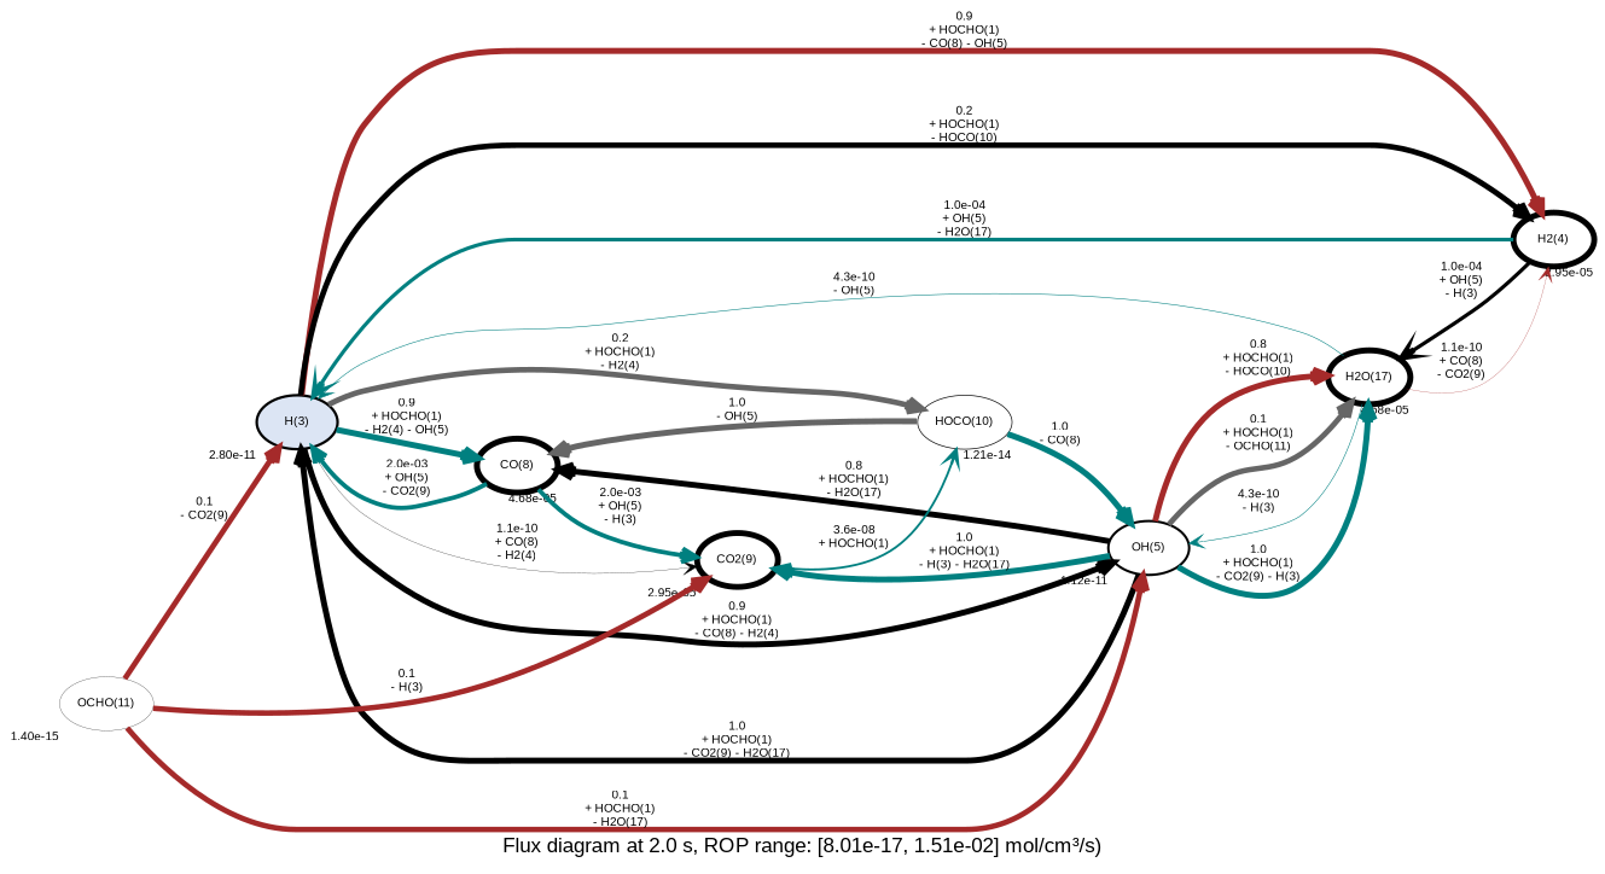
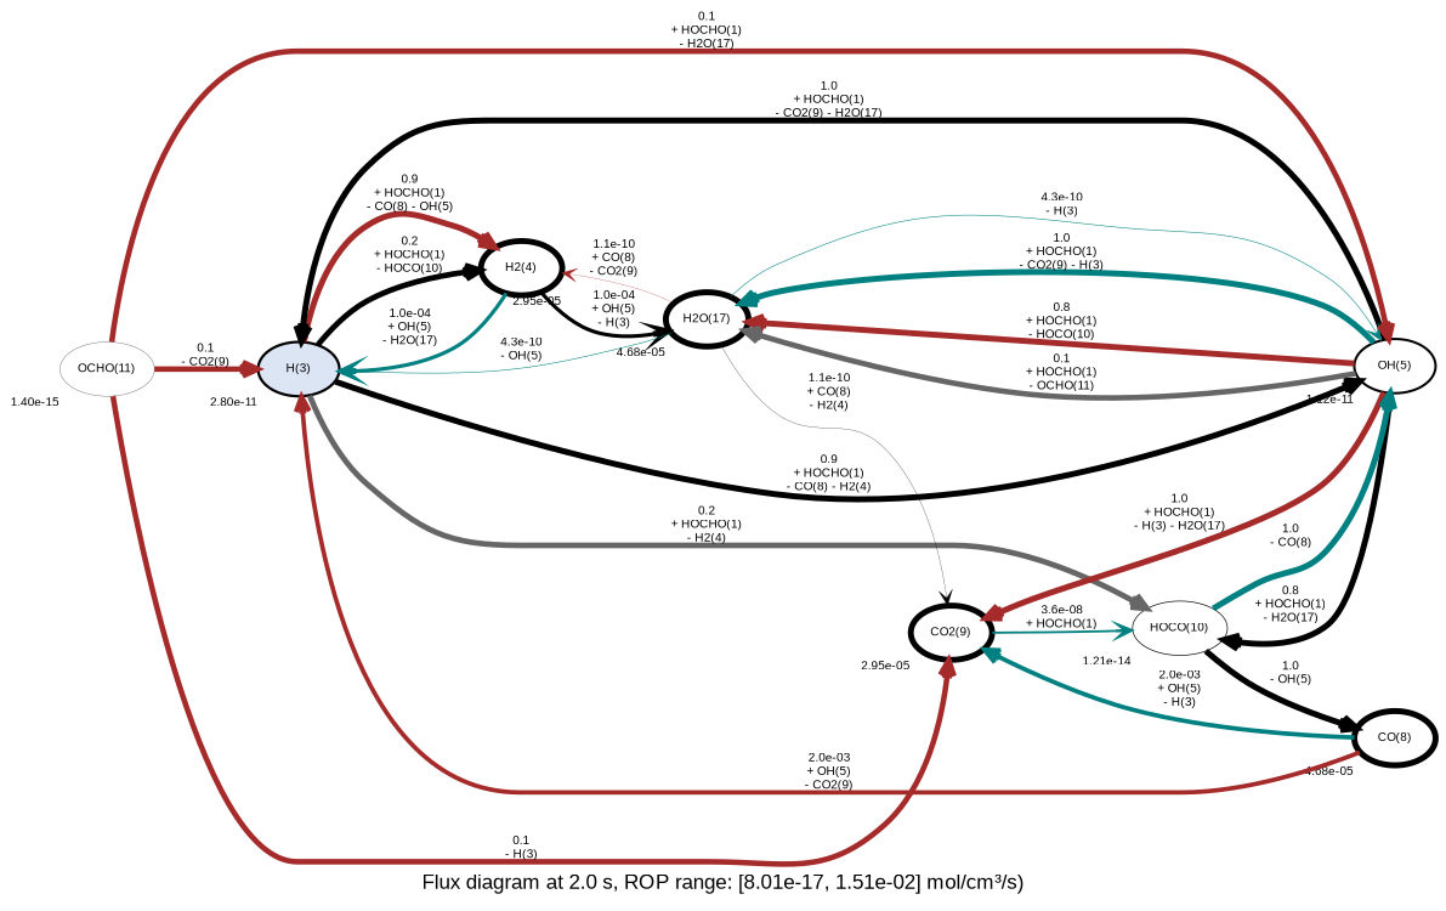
  digraph {
    fontname="Liberation Sans"
    label="Flux diagram at 2.0 s, ROP range: [8.01e-17, 1.51e-02] mol/cm³/s)"
    rankdir=LR
    node [fontname="Liberation Sans" fontsize=8 xlabel="4.68e-05"]
    edge [arrowhead=vee color=teal fontname="Liberation Sans" fontsize=8 penwidth=3.984676425213845]
    "H(3)" [fillcolor="#DCE5F4" penwidth=1.7530392047540462 style=filled xlabel="2.80e-11"]
    "CO(8)" [penwidth=3.999999999999999]
    "H2(4)" [penwidth=3.927639860174137 xlabel="2.95e-05"]
    "OH(5)" [penwidth=1.6100755035270433 xlabel="1.12e-11"]
    "HOCO(10)" [penwidth=0.5383397186827532 xlabel="1.21e-14"]
    "CO2(9)" [penwidth=3.927639907930275 xlabel="2.95e-05"]
    "H2O(17)" [penwidth=3.9999999645295996]
    "OCHO(11)" [penwidth=0.19999999999999937 xlabel="1.40e-15"]
-   "H(3)" -> "CO(8)" [label="0.9\n+ HOCHO(1)\n- H2(4) - OH(5)"]
    "H(3)" -> "H2(4)" [color=brown label="0.9\n+ HOCHO(1)\n- CO(8) - OH(5)"]
    "H(3)" -> "H2(4)" [color=black label="0.2\n+ HOCHO(1)\n- HOCO(10)" penwidth=3.7536269933534743]
    "H(3)" -> "OH(5)" [color=black label="0.9\n+ HOCHO(1)\n- CO(8) - H2(4)"]
    "H(3)" -> "HOCO(10)" [color=gray40 label="0.2\n+ HOCHO(1)\n- H2(4)" penwidth=3.7536269933534743]
-   "CO(8)" -> "H(3)" [label="2.0e-03\n+ OH(5)\n- CO2(9)" penwidth=2.9739529963274607]
+   "CO(8)" -> "H(3)" [color=brown label="2.0e-03\n+ OH(5)\n- CO2(9)" penwidth=2.9739529963274607]
    "CO(8)" -> "CO2(9)" [label="2.0e-03\n+ OH(5)\n- H(3)" penwidth=2.9739529963274607]
    "H2(4)" -> "H(3)" [label="1.0e-04\n+ OH(5)\n- H2O(17)" penwidth=2.483741242797586]
    "H2(4)" -> "H2O(17)" [color=black label="1.0e-04\n+ OH(5)\n- H(3)" penwidth=2.483741242797586]
    "OH(5)" -> "H(3)" [color=black label="1.0\n+ HOCHO(1)\n- CO2(9) - H2O(17)" penwidth=4.0]
-   "OH(5)" -> "CO(8)" [color=black label="0.8\n+ HOCHO(1)\n- H2O(17)" penwidth=3.9539926576457947]
-   "OH(5)" -> "CO2(9)" [label="1.0\n+ HOCHO(1)\n- H(3) - H2O(17)" penwidth=4.0]
+   "OH(5)" -> "HOCO(10)" [color=black label="0.8\n+ HOCHO(1)\n- H2O(17)" penwidth=3.9539926576457947]
+   "OH(5)" -> "CO2(9)" [color=brown label="1.0\n+ HOCHO(1)\n- H(3) - H2O(17)" penwidth=4.0]
    "OH(5)" -> "H2O(17)" [label="1.0\n+ HOCHO(1)\n- CO2(9) - H(3)" penwidth=4.0]
    "OH(5)" -> "H2O(17)" [color=brown label="0.8\n+ HOCHO(1)\n- HOCO(10)" penwidth=3.9539926576457947]
    "OH(5)" -> "H2O(17)" [color=gray40 label="0.1\n+ HOCHO(1)\n- OCHO(11)" penwidth=3.67123391780574]
-   "HOCO(10)" -> "CO(8)" [color=gray40 label="1.0\n- OH(5)" penwidth=3.997757463516357]
+   "HOCO(10)" -> "CO(8)" [color=black label="1.0\n- OH(5)" penwidth=3.997757463516357]
    "HOCO(10)" -> "OH(5)" [label="1.0\n- CO(8)" penwidth=3.997757463516357]
    "CO2(9)" -> "HOCO(10)" [label="3.6e-08\n+ HOCHO(1)" penwidth=1.4627966491004998]
    "H2O(17)" -> "H(3)" [label="4.3e-10\n- OH(5)" penwidth=0.43016435137560394]
    "H2O(17)" -> "H2(4)" [color=brown label="1.1e-10\n+ CO(8)\n- CO2(9)" penwidth=0.20000000000000034]
    "H2O(17)" -> "OH(5)" [label="4.3e-10\n- H(3)" penwidth=0.43016435137560394]
-   "H(3)" -> "CO2(9)" [color=black label="1.1e-10\n+ CO(8)\n- H2(4)" penwidth=0.20000000000000034]
+   "H2O(17)" -> "CO2(9)" [color=black label="1.1e-10\n+ CO(8)\n- H2(4)" penwidth=0.20000000000000034]
    "OCHO(11)" -> "H(3)" [color=brown label="0.1\n- CO2(9)" penwidth=3.676279894902382]
    "OCHO(11)" -> "OH(5)" [color=brown label="0.1\n+ HOCHO(1)\n- H2O(17)" penwidth=3.67123391780574]
    "OCHO(11)" -> "CO2(9)" [color=brown label="0.1\n- H(3)" penwidth=3.676279894902382]
  }
